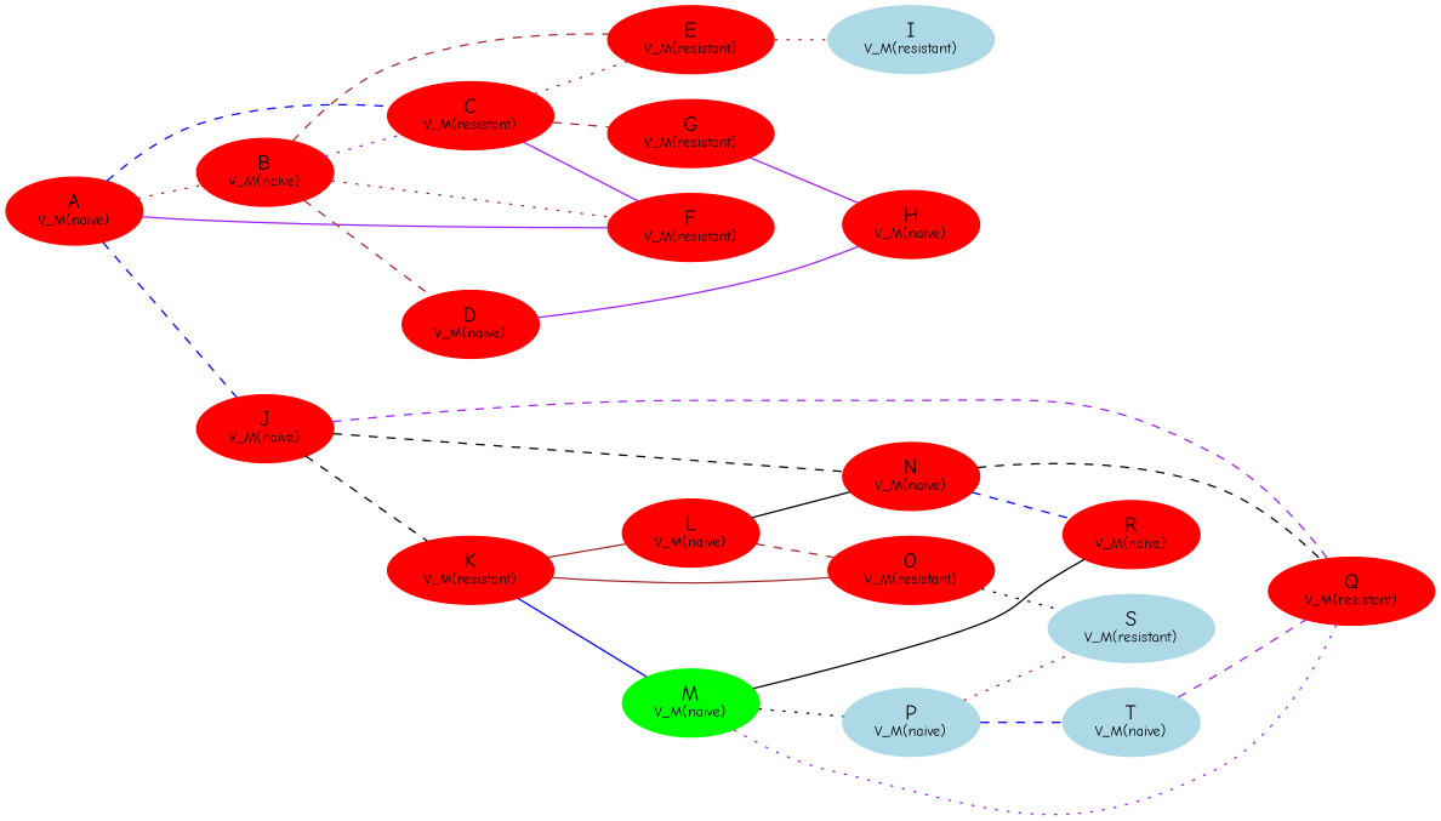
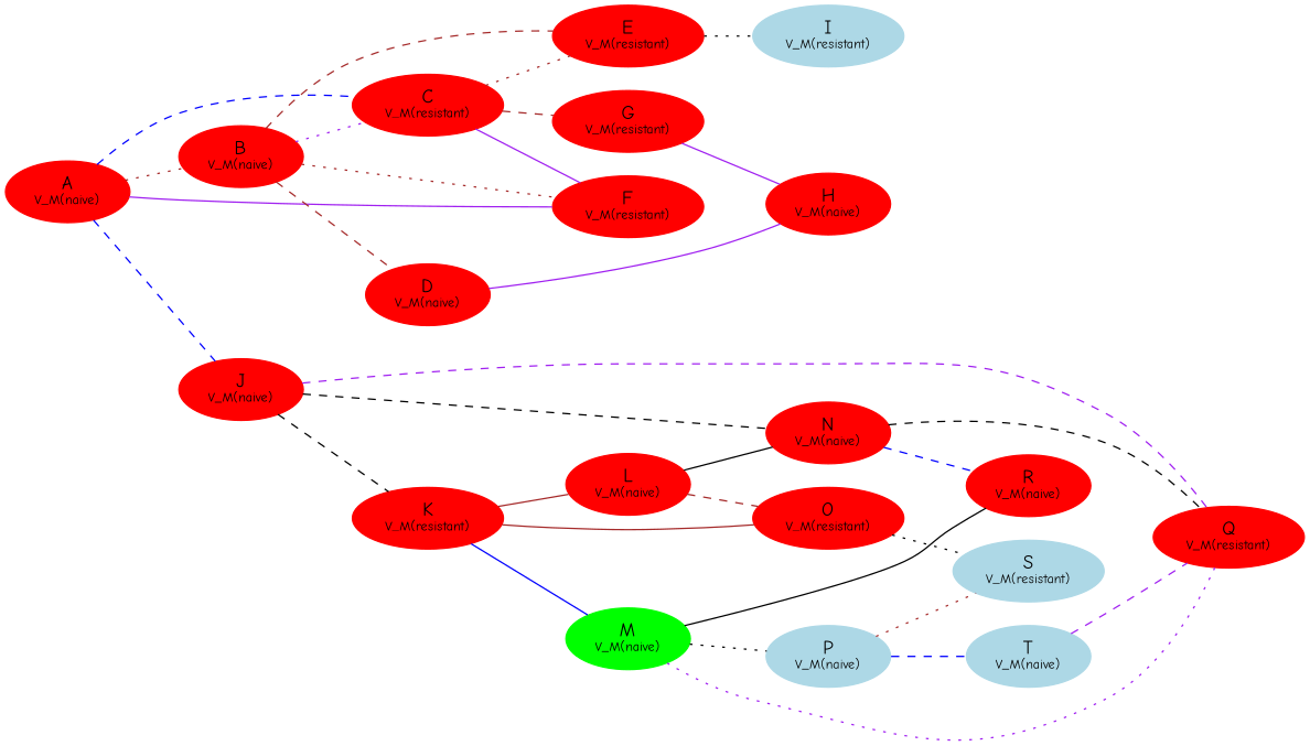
  graph {
    fontname="Comic Neue"
    rankdir=LR
    node [color=red fontname="Comic Neue" style=filled]
    edge [color=brown fontname="Comic Neue" style=dashed]
    n1 [label=<A<BR /><FONT POINT-SIZE="10">V_M(naive)</FONT>>]
    n2 [label=<B<BR /><FONT POINT-SIZE="10">V_M(naive)</FONT>>]
    n3 [label=<C<BR /><FONT POINT-SIZE="10">V_M(resistant)</FONT>>]
    n4 [label=<F<BR /><FONT POINT-SIZE="10">V_M(resistant)</FONT>>]
    n5 [label=<J<BR /><FONT POINT-SIZE="10">V_M(naive)</FONT>>]
    n6 [label=<D<BR /><FONT POINT-SIZE="10">V_M(naive)</FONT>>]
    n7 [label=<E<BR /><FONT POINT-SIZE="10">V_M(resistant)</FONT>>]
    n8 [label=<G<BR /><FONT POINT-SIZE="10">V_M(resistant)</FONT>>]
    n9 [label=<K<BR /><FONT POINT-SIZE="10">V_M(resistant)</FONT>>]
    n10 [label=<N<BR /><FONT POINT-SIZE="10">V_M(naive)</FONT>>]
    n11 [label=<Q<BR /><FONT POINT-SIZE="10">V_M(resistant)</FONT>>]
    n12 [label=<H<BR /><FONT POINT-SIZE="10">V_M(naive)</FONT>>]
    n13 [color=lightblue label=<I<BR /><FONT POINT-SIZE="10">V_M(resistant)</FONT>>]
    n14 [label=<L<BR /><FONT POINT-SIZE="10">V_M(naive)</FONT>>]
    n15 [color=green label=<M<BR /><FONT POINT-SIZE="10">V_M(naive)</FONT>>]
    n16 [label=<O<BR /><FONT POINT-SIZE="10">V_M(resistant)</FONT>>]
    n17 [label=<R<BR /><FONT POINT-SIZE="10">V_M(naive)</FONT>>]
    n18 [color=lightblue label=<P<BR /><FONT POINT-SIZE="10">V_M(naive)</FONT>>]
    n19 [color=lightblue label=<S<BR /><FONT POINT-SIZE="10">V_M(resistant)</FONT>>]
    n20 [color=lightblue label=<T<BR /><FONT POINT-SIZE="10">V_M(naive)</FONT>>]
    n1 -- n2 [style=dotted]
    n1 -- n3 [color=blue]
    n1 -- n4 [color=purple style=solid]
    n1 -- n5 [color=blue]
    n2 -- n3 [color=purple style=dotted]
    n2 -- n4 [style=dotted]
    n2 -- n6
    n2 -- n7
    n3 -- n4 [color=purple style=solid]
    n3 -- n7 [style=dotted]
    n3 -- n8
    n5 -- n9 [color=black]
    n5 -- n10 [color=black]
    n5 -- n11 [color=purple]
    n6 -- n12 [color=purple style=solid]
-   n7 -- n13 [style=dotted]
+   n7 -- n13 [color=black style=dotted]
    n8 -- n12 [color=purple style=solid]
    n9 -- n14 [style=solid]
    n9 -- n15 [color=blue style=solid]
    n9 -- n16 [style=solid]
    n10 -- n11 [color=black]
    n10 -- n17 [color=blue]
    n14 -- n10 [color=black style=solid]
    n14 -- n16
    n15 -- n11 [color=purple style=dotted]
    n15 -- n17 [color=black style=solid]
    n15 -- n18 [color=black style=dotted]
    n16 -- n19 [color=black style=dotted]
    n18 -- n19 [style=dotted]
    n18 -- n20 [color=blue]
    n20 -- n11 [color=purple]
  }
